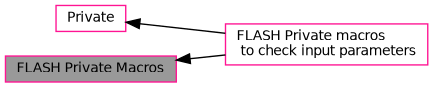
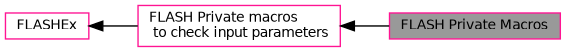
  digraph {
    rankdir=LR
    node [color=deeppink fillcolor=white fontname=Helvetica fontsize=10 shape=box style=filled]
    edge [dir=back fontname=Helvetica fontsize=10 labelfontname=Helvetica labelfontsize=10 shape=plaintext style=solid]
-   n1 [height=0.2 label=Private width=0.4]
+   n1 [height=0.2 label=FLASHEx width=0.4]
    n2 [height=0.2 label="FLASH Private macros\l to check input parameters" width=0.4]
    n3 [fillcolor=grey60 fontcolor=black height=0.2 label="FLASH Private Macros" width=0.4]
    n1 -> n2
-   n3 -> n2
+   n2 -> n3
  }
